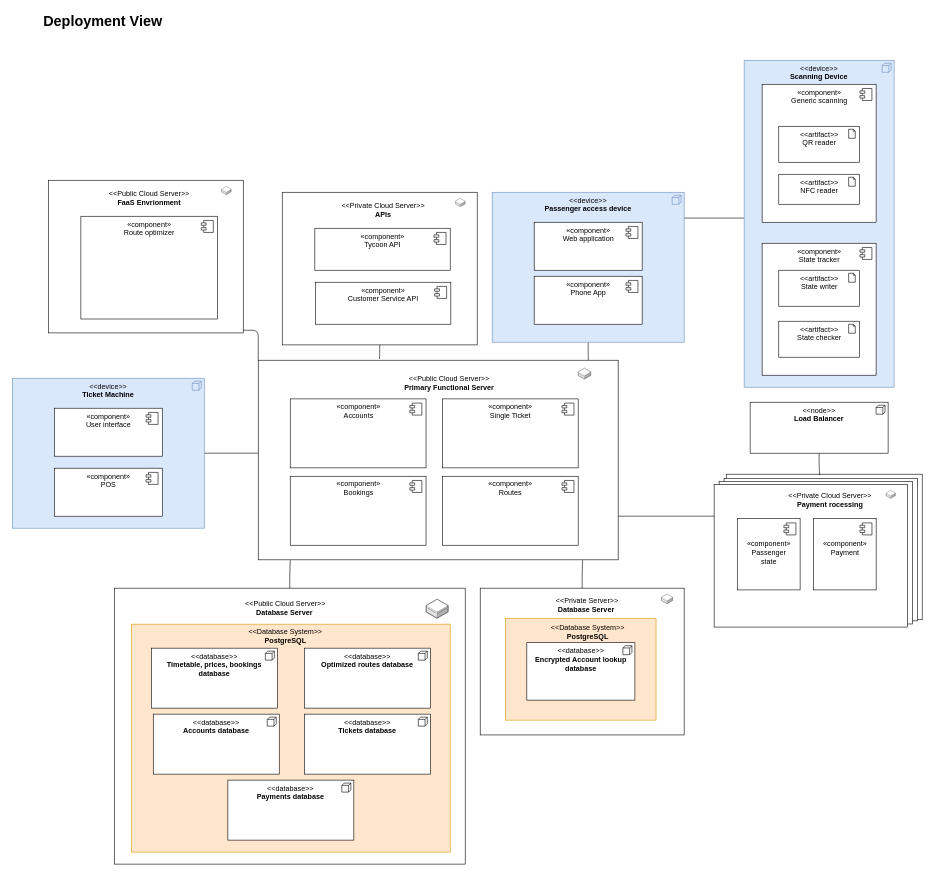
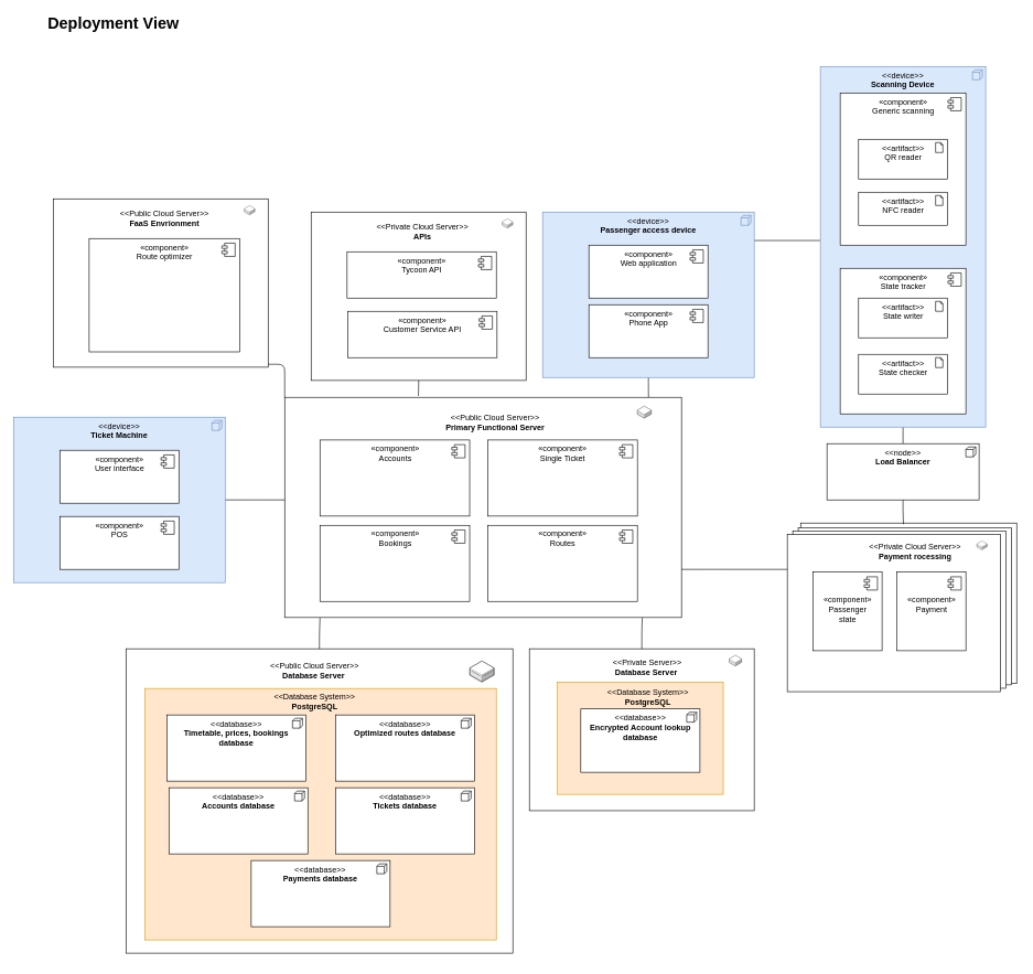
  <mxCell id="0" />
  <mxCell id="1" parent="0" />
  <mxCell id="2" value="" style="group" vertex="1" connectable="0" parent="1"><mxGeometry x="190" y="980" width="585" height="470" as="geometry" /></mxCell>
  <mxCell id="3" value="" style="rounded=0;whiteSpace=wrap;html=1;align=center;" vertex="1" parent="2"><mxGeometry width="585" height="460" as="geometry" /></mxCell>
  <mxCell id="4" value="" style="rounded=0;whiteSpace=wrap;html=1;fillColor=#ffe6cc;strokeColor=#d79b00;" vertex="1" parent="2"><mxGeometry x="28.75" y="60" width="531.25" height="380" as="geometry" /></mxCell>
  <mxCell id="5" value="" style="verticalLabelPosition=bottom;html=1;verticalAlign=top;strokeWidth=1;align=center;outlineConnect=0;dashed=0;outlineConnect=0;shape=mxgraph.aws3d.dataServer;strokeColor=#5E5E5E;aspect=fixed;" vertex="1" parent="2"><mxGeometry x="520" y="18.4" width="36.56" height="31.51" as="geometry" /></mxCell>
  <mxCell id="6" value="&amp;lt;&amp;lt;Public Cloud Server&amp;gt;&amp;gt;&lt;br&gt;&lt;b&gt;Database Server&lt;/b&gt;&amp;nbsp;" style="text;html=1;align=center;verticalAlign=middle;resizable=0;points=[];autosize=1;strokeColor=none;fillColor=none;" vertex="1" parent="2"><mxGeometry x="205" y="13.4" width="160" height="40" as="geometry" /></mxCell>
  <mxCell id="7" value="&amp;lt;&amp;lt;database&amp;gt;&amp;gt;&lt;br&gt;&lt;b&gt;Optimized routes database&lt;/b&gt;" style="html=1;outlineConnect=0;whiteSpace=wrap;shape=mxgraph.archimate.application;appType=node;align=center;verticalAlign=top;" vertex="1" parent="2"><mxGeometry x="316.88" y="100" width="210" height="100" as="geometry" /></mxCell>
  <mxCell id="8" value="&amp;lt;&amp;lt;database&amp;gt;&amp;gt;&lt;br&gt;&lt;b&gt;Timetable, prices, bookings database&lt;/b&gt;" style="html=1;outlineConnect=0;whiteSpace=wrap;shape=mxgraph.archimate.application;appType=node;align=center;verticalAlign=top;" vertex="1" parent="2"><mxGeometry x="61.88" y="100" width="210" height="100" as="geometry" /></mxCell>
  <mxCell id="9" value="&amp;lt;&amp;lt;database&amp;gt;&amp;gt;&lt;br&gt;&lt;b&gt;Accounts database&lt;/b&gt;" style="html=1;outlineConnect=0;whiteSpace=wrap;shape=mxgraph.archimate.application;appType=node;align=center;verticalAlign=top;" vertex="1" parent="2"><mxGeometry x="65" y="210" width="210" height="100" as="geometry" /></mxCell>
  <mxCell id="10" value="&amp;lt;&amp;lt;database&amp;gt;&amp;gt;&lt;br&gt;&lt;b&gt;Tickets database&lt;/b&gt;" style="html=1;outlineConnect=0;whiteSpace=wrap;shape=mxgraph.archimate.application;appType=node;align=center;verticalAlign=top;" vertex="1" parent="2"><mxGeometry x="316.88" y="210" width="210" height="100" as="geometry" /></mxCell>
  <mxCell id="11" value="&amp;lt;&amp;lt;Database System&amp;gt;&amp;gt;&lt;br&gt;&lt;b&gt;PostgreSQL&lt;/b&gt;" style="text;html=1;align=center;verticalAlign=middle;resizable=0;points=[];autosize=1;strokeColor=none;fillColor=none;" vertex="1" parent="2"><mxGeometry x="210" y="60" width="150" height="40" as="geometry" /></mxCell>
  <mxCell id="12" value="&amp;lt;&amp;lt;database&amp;gt;&amp;gt;&lt;br&gt;&lt;b&gt;Payments database&lt;/b&gt;" style="html=1;outlineConnect=0;whiteSpace=wrap;shape=mxgraph.archimate.application;appType=node;align=center;verticalAlign=top;" vertex="1" parent="2"><mxGeometry x="189.37" y="320" width="210" height="100" as="geometry" /></mxCell>
  <mxCell id="13" value="&lt;h1&gt;Deployment View&lt;/h1&gt;" style="text;strokeColor=none;align=left;fillColor=none;html=1;verticalAlign=middle;whiteSpace=wrap;rounded=0;" parent="1" vertex="1"><mxGeometry x="70" y="20" width="670" height="30" as="geometry" /></mxCell>
  <mxCell id="14" value="" style="group" vertex="1" connectable="0" parent="1"><mxGeometry x="800" y="980" width="340" height="250" as="geometry" /></mxCell>
  <mxCell id="15" value="" style="rounded=0;whiteSpace=wrap;html=1;align=center;" vertex="1" parent="14"><mxGeometry width="340" height="244.681" as="geometry" /></mxCell>
  <mxCell id="16" value="" style="rounded=0;whiteSpace=wrap;html=1;fillColor=#ffe6cc;strokeColor=#d79b00;" vertex="1" parent="14"><mxGeometry x="42.5" y="50.53" width="250.64" height="169.47" as="geometry" /></mxCell>
  <mxCell id="17" value="" style="verticalLabelPosition=bottom;html=1;verticalAlign=top;strokeWidth=1;align=center;outlineConnect=0;dashed=0;outlineConnect=0;shape=mxgraph.aws3d.dataServer;strokeColor=#5E5E5E;aspect=fixed;" vertex="1" parent="14"><mxGeometry x="302.222" y="9.787" width="18.649" height="16.073" as="geometry" /></mxCell>
  <mxCell id="18" value="&amp;lt;&amp;lt;Private Server&amp;gt;&amp;gt;&lt;br&gt;&lt;b&gt;Database Server&lt;/b&gt;&amp;nbsp;" style="text;html=1;align=center;verticalAlign=middle;resizable=0;points=[];autosize=1;strokeColor=none;fillColor=none;" vertex="1" parent="14"><mxGeometry x="112.563" y="7.575" width="130" height="40" as="geometry" /></mxCell>
  <mxCell id="19" value="&amp;lt;&amp;lt;database&amp;gt;&amp;gt;&lt;br&gt;&lt;b&gt;Encrypted Account lookup database&lt;/b&gt;" style="html=1;outlineConnect=0;whiteSpace=wrap;shape=mxgraph.archimate.application;appType=node;align=center;verticalAlign=top;" vertex="1" parent="14"><mxGeometry x="77.729" y="90.908" width="180.171" height="95.745" as="geometry" /></mxCell>
  <mxCell id="20" value="&amp;lt;&amp;lt;Database System&amp;gt;&amp;gt;&lt;br&gt;&lt;b&gt;PostgreSQL&lt;/b&gt;" style="text;html=1;align=center;verticalAlign=middle;resizable=0;points=[];autosize=1;strokeColor=none;fillColor=none;" vertex="1" parent="14"><mxGeometry x="104.071" y="54.04" width="150" height="40" as="geometry" /></mxCell>
  <mxCell id="21" style="edgeStyle=orthogonalEdgeStyle;html=1;endArrow=none;endFill=0;" edge="1" parent="1" source="23" target="35"><mxGeometry relative="1" as="geometry"><Array as="points"><mxPoint x="1230" y="363" /><mxPoint x="1230" y="363" /></Array></mxGeometry></mxCell>
  <mxCell id="22" style="edgeStyle=orthogonalEdgeStyle;html=1;entryX=0.917;entryY=0;entryDx=0;entryDy=0;entryPerimeter=0;endArrow=none;endFill=0;" edge="1" parent="1" source="23" target="63"><mxGeometry relative="1" as="geometry" /></mxCell>
  <mxCell id="23" value="&amp;lt;&amp;lt;device&amp;gt;&amp;gt;&lt;br&gt;&lt;b&gt;Passenger access device&lt;/b&gt;" style="html=1;outlineConnect=0;whiteSpace=wrap;shape=mxgraph.archimate.application;appType=node;align=center;verticalAlign=top;fillColor=#dae8fc;strokeColor=#6c8ebf;" vertex="1" parent="1"><mxGeometry x="820" y="320" width="320" height="250" as="geometry" /></mxCell>
  <mxCell id="24" value="«c&lt;span style=&quot;border-color: var(--border-color);&quot;&gt;omponent&lt;/span&gt;»&lt;br&gt;Web application" style="html=1;dropTarget=0;verticalAlign=top;" vertex="1" parent="1"><mxGeometry x="890" y="370" width="180" height="80" as="geometry" /></mxCell>
  <mxCell id="25" value="" style="shape=module;jettyWidth=8;jettyHeight=4;" vertex="1" parent="24"><mxGeometry x="1" width="20" height="20" relative="1" as="geometry"><mxPoint x="-27" y="7" as="offset" /></mxGeometry></mxCell>
  <mxCell id="26" value="«c&lt;span style=&quot;border-color: var(--border-color);&quot;&gt;omponent&lt;/span&gt;»&lt;br&gt;Phone App" style="html=1;dropTarget=0;verticalAlign=top;" vertex="1" parent="1"><mxGeometry x="890" y="460" width="180" height="80" as="geometry" /></mxCell>
  <mxCell id="27" value="" style="shape=module;jettyWidth=8;jettyHeight=4;" vertex="1" parent="26"><mxGeometry x="1" width="20" height="20" relative="1" as="geometry"><mxPoint x="-27" y="7" as="offset" /></mxGeometry></mxCell>
  <mxCell id="28" style="edgeStyle=orthogonalEdgeStyle;html=1;endArrow=none;endFill=0;" edge="1" parent="1" source="29"><mxGeometry relative="1" as="geometry"><mxPoint x="430" y="755" as="targetPoint" /></mxGeometry></mxCell>
  <mxCell id="29" value="&amp;lt;&amp;lt;device&amp;gt;&amp;gt;&lt;br&gt;&lt;b&gt;Ticket Machine&lt;/b&gt;" style="html=1;outlineConnect=0;whiteSpace=wrap;shape=mxgraph.archimate.application;appType=node;align=center;verticalAlign=top;fillColor=#dae8fc;strokeColor=#6c8ebf;" vertex="1" parent="1"><mxGeometry x="20" y="630" width="320" height="250" as="geometry" /></mxCell>
  <mxCell id="30" value="«c&lt;span style=&quot;border-color: var(--border-color);&quot;&gt;omponent&lt;/span&gt;»&lt;br&gt;User interface" style="html=1;dropTarget=0;verticalAlign=top;" vertex="1" parent="1"><mxGeometry x="90" y="680" width="180" height="80" as="geometry" /></mxCell>
  <mxCell id="31" value="" style="shape=module;jettyWidth=8;jettyHeight=4;" vertex="1" parent="30"><mxGeometry x="1" width="20" height="20" relative="1" as="geometry"><mxPoint x="-27" y="7" as="offset" /></mxGeometry></mxCell>
  <mxCell id="32" value="«c&lt;span style=&quot;border-color: var(--border-color);&quot;&gt;omponent&lt;/span&gt;»&lt;br&gt;POS" style="html=1;dropTarget=0;verticalAlign=top;" vertex="1" parent="1"><mxGeometry x="90" y="780" width="180" height="80" as="geometry" /></mxCell>
  <mxCell id="33" value="" style="shape=module;jettyWidth=8;jettyHeight=4;" vertex="1" parent="32"><mxGeometry x="1" width="20" height="20" relative="1" as="geometry"><mxPoint x="-27" y="7" as="offset" /></mxGeometry></mxCell>
+ <mxCell id="34" style="edgeStyle=orthogonalEdgeStyle;html=1;endArrow=none;endFill=0;" edge="1" parent="1" source="35" target="83"><mxGeometry relative="1" as="geometry" /></mxCell>
  <mxCell id="35" value="&amp;lt;&amp;lt;device&amp;gt;&amp;gt;&lt;br&gt;&lt;b&gt;Scanning Device&lt;/b&gt;" style="html=1;outlineConnect=0;whiteSpace=wrap;shape=mxgraph.archimate.application;appType=node;align=center;verticalAlign=top;fillColor=#dae8fc;strokeColor=#6c8ebf;" vertex="1" parent="1"><mxGeometry x="1240" y="100" width="250" height="545" as="geometry" /></mxCell>
  <mxCell id="36" value="«c&lt;span style=&quot;border-color: var(--border-color);&quot;&gt;omponent&lt;/span&gt;»&lt;br&gt;Generic scanning &lt;br&gt;" style="html=1;dropTarget=0;verticalAlign=top;" vertex="1" parent="1"><mxGeometry x="1270" y="140" width="190" height="230" as="geometry" /></mxCell>
  <mxCell id="37" value="" style="shape=module;jettyWidth=8;jettyHeight=4;" vertex="1" parent="36"><mxGeometry x="1" width="20" height="20" relative="1" as="geometry"><mxPoint x="-27" y="7" as="offset" /></mxGeometry></mxCell>
  <mxCell id="38" value="&amp;lt;&amp;lt;artifact&amp;gt;&amp;gt;&lt;br&gt;QR reader&lt;span style=&quot;color: rgba(0, 0, 0, 0); font-family: monospace; font-size: 0px; text-align: start;&quot;&gt;%3CmxGraphModel%3E%3Croot%3E%3CmxCell%20id%3D%220%22%2F%3E%3CmxCell%20id%3D%221%22%20parent%3D%220%22%2F%3E%3CmxCell%20id%3D%222%22%20value%3D%22%26amp%3Blt%3B%26amp%3Blt%3Bartifact%26amp%3Bgt%3B%26amp%3Bgt%3B%26lt%3Bbr%26gt%3BOCR%20training%2C%20update%20pipelines%22%20style%3D%22html%3D1%3BoutlineConnect%3D0%3BwhiteSpace%3Dwrap%3Bshape%3Dmxgraph.archimate3.application%3BappType%3Dartifact%3BarchiType%3Dsquare%3BverticalAlign%3Dtop%3B%22%20vertex%3D%221%22%20parent%3D%221%22%3E%3CmxGeometry%20x%3D%22285.5%22%20y%3D%22770%22%20width%3D%22134.5%22%20height%3D%2260%22%20as%3D%22geometry%22%2F%3E%3C%2FmxCell%3E%3C%2Froot%3E%3C%2FmxGraphModel%3E&lt;/span&gt;" style="html=1;outlineConnect=0;whiteSpace=wrap;shape=mxgraph.archimate3.application;appType=artifact;archiType=square;verticalAlign=top;" vertex="1" parent="1"><mxGeometry x="1297.75" y="210" width="134.5" height="60" as="geometry" /></mxCell>
  <mxCell id="39" value="&amp;lt;&amp;lt;artifact&amp;gt;&amp;gt;&lt;br&gt;NFC reader" style="html=1;outlineConnect=0;whiteSpace=wrap;shape=mxgraph.archimate3.application;appType=artifact;archiType=square;verticalAlign=top;" vertex="1" parent="1"><mxGeometry x="1297.75" y="290" width="134.5" height="50" as="geometry" /></mxCell>
  <mxCell id="40" value="«c&lt;span style=&quot;border-color: var(--border-color);&quot;&gt;omponent&lt;/span&gt;»&lt;br&gt;State tracker" style="html=1;dropTarget=0;verticalAlign=top;" vertex="1" parent="1"><mxGeometry x="1270" y="405" width="190" height="220" as="geometry" /></mxCell>
  <mxCell id="41" value="" style="shape=module;jettyWidth=8;jettyHeight=4;" vertex="1" parent="40"><mxGeometry x="1" width="20" height="20" relative="1" as="geometry"><mxPoint x="-27" y="7" as="offset" /></mxGeometry></mxCell>
  <mxCell id="42" value="&amp;lt;&amp;lt;artifact&amp;gt;&amp;gt;&lt;br&gt;State writer" style="html=1;outlineConnect=0;whiteSpace=wrap;shape=mxgraph.archimate3.application;appType=artifact;archiType=square;verticalAlign=top;" vertex="1" parent="1"><mxGeometry x="1297.75" y="450" width="134.5" height="60" as="geometry" /></mxCell>
  <mxCell id="43" value="&amp;lt;&amp;lt;artifact&amp;gt;&amp;gt;&lt;br&gt;State checker" style="html=1;outlineConnect=0;whiteSpace=wrap;shape=mxgraph.archimate3.application;appType=artifact;archiType=square;verticalAlign=top;" vertex="1" parent="1"><mxGeometry x="1297.75" y="535" width="134.5" height="60" as="geometry" /></mxCell>
  <mxCell id="44" value="" style="group" vertex="1" connectable="0" parent="1"><mxGeometry x="80" y="300" width="325" height="260" as="geometry" /></mxCell>
  <mxCell id="45" value="" style="rounded=0;whiteSpace=wrap;html=1;align=center;" vertex="1" parent="44"><mxGeometry width="325" height="254.468" as="geometry" /></mxCell>
  <mxCell id="46" value="" style="verticalLabelPosition=bottom;html=1;verticalAlign=top;strokeWidth=1;align=center;outlineConnect=0;dashed=0;outlineConnect=0;shape=mxgraph.aws3d.dataServer;strokeColor=#5E5E5E;aspect=fixed;" vertex="1" parent="44"><mxGeometry x="288.889" y="10.179" width="15.993" height="13.784" as="geometry" /></mxCell>
  <mxCell id="47" value="&amp;lt;&amp;lt;Public Cloud Server&amp;gt;&amp;gt;&lt;br&gt;&lt;b&gt;FaaS Envrionment&lt;/b&gt;" style="text;html=1;align=center;verticalAlign=middle;resizable=0;points=[];autosize=1;strokeColor=none;fillColor=none;" vertex="1" parent="44"><mxGeometry x="88.214" y="10.183" width="160" height="40" as="geometry" /></mxCell>
  <mxCell id="48" value="«c&lt;span style=&quot;border-color: var(--border-color);&quot;&gt;omponent&lt;/span&gt;»&lt;br&gt;Route optimizer" style="html=1;dropTarget=0;verticalAlign=top;" vertex="1" parent="44"><mxGeometry x="54.33" y="60" width="227.76" height="171.29" as="geometry" /></mxCell>
  <mxCell id="49" value="" style="shape=module;jettyWidth=8;jettyHeight=4;" vertex="1" parent="48"><mxGeometry x="1" width="20" height="20" relative="1" as="geometry"><mxPoint x="-27" y="7" as="offset" /></mxGeometry></mxCell>
  <mxCell id="50" value="" style="group" vertex="1" connectable="0" parent="1"><mxGeometry x="1190" y="790" width="350" height="260" as="geometry" /></mxCell>
  <mxCell id="51" value="" style="rounded=0;whiteSpace=wrap;html=1;align=center;" vertex="1" parent="50"><mxGeometry x="20.18" width="326.667" height="242.584" as="geometry" /></mxCell>
  <mxCell id="52" value="" style="group" vertex="1" connectable="0" parent="50"><mxGeometry y="17.416" width="350" height="242.584" as="geometry" /></mxCell>
  <mxCell id="53" value="" style="rounded=0;whiteSpace=wrap;html=1;align=center;" vertex="1" parent="52"><mxGeometry x="16.535" y="-10.323" width="322.441" height="237.422" as="geometry" /></mxCell>
  <mxCell id="54" value="" style="rounded=0;whiteSpace=wrap;html=1;align=center;" vertex="1" parent="52"><mxGeometry x="8.268" y="-5.161" width="322.441" height="237.422" as="geometry" /></mxCell>
  <mxCell id="55" value="" style="rounded=0;whiteSpace=wrap;html=1;align=center;" vertex="1" parent="52"><mxGeometry width="322.441" height="237.422" as="geometry" /></mxCell>
  <mxCell id="56" value="" style="verticalLabelPosition=bottom;html=1;verticalAlign=top;strokeWidth=1;align=center;outlineConnect=0;dashed=0;outlineConnect=0;shape=mxgraph.aws3d.dataServer;strokeColor=#5E5E5E;aspect=fixed;" vertex="1" parent="52"><mxGeometry x="286.614" y="9.497" width="15.466" height="13.33" as="geometry" /></mxCell>
  <mxCell id="57" value="&amp;lt;&amp;lt;Private Cloud Server&amp;gt;&amp;gt;&lt;br&gt;&lt;b&gt;Payment rocessing&lt;/b&gt;" style="text;html=1;align=center;verticalAlign=middle;resizable=0;points=[];autosize=1;strokeColor=none;fillColor=none;" vertex="1" parent="52"><mxGeometry x="112.992" y="6.916" width="160" height="40" as="geometry" /></mxCell>
  <mxCell id="58" value="&lt;br&gt;&lt;br&gt;«c&lt;span style=&quot;border-color: var(--border-color);&quot;&gt;omponent&lt;/span&gt;»&lt;br&gt;Payment" style="html=1;dropTarget=0;verticalAlign=top;" vertex="1" parent="52"><mxGeometry x="165.354" y="56.775" width="104.724" height="118.711" as="geometry" /></mxCell>
  <mxCell id="59" value="" style="shape=module;jettyWidth=8;jettyHeight=4;" vertex="1" parent="58"><mxGeometry x="1" width="20" height="20" relative="1" as="geometry"><mxPoint x="-27" y="7" as="offset" /></mxGeometry></mxCell>
  <mxCell id="60" value="&lt;br&gt;&lt;br&gt;«c&lt;span style=&quot;border-color: var(--border-color);&quot;&gt;omponent&lt;/span&gt;»&lt;br&gt;Passenger &lt;br&gt;state" style="html=1;dropTarget=0;verticalAlign=top;" vertex="1" parent="52"><mxGeometry x="38.583" y="56.775" width="104.724" height="118.711" as="geometry" /></mxCell>
  <mxCell id="61" value="" style="shape=module;jettyWidth=8;jettyHeight=4;" vertex="1" parent="60"><mxGeometry x="1" width="20" height="20" relative="1" as="geometry"><mxPoint x="-27" y="7" as="offset" /></mxGeometry></mxCell>
  <mxCell id="62" value="" style="group" vertex="1" connectable="0" parent="1"><mxGeometry x="430" y="600" width="600" height="340" as="geometry" /></mxCell>
  <mxCell id="63" value="" style="rounded=0;whiteSpace=wrap;html=1;align=center;" vertex="1" parent="62"><mxGeometry width="600" height="332.766" as="geometry" /></mxCell>
  <mxCell id="64" value="" style="verticalLabelPosition=bottom;html=1;verticalAlign=top;strokeWidth=1;align=center;outlineConnect=0;dashed=0;outlineConnect=0;shape=mxgraph.aws3d.dataServer;strokeColor=#5E5E5E;aspect=fixed;" vertex="1" parent="62"><mxGeometry x="533.333" y="13.311" width="20.914" height="18.025" as="geometry" /></mxCell>
  <mxCell id="65" value="&amp;lt;&amp;lt;Public Cloud Server&amp;gt;&amp;gt;&lt;br&gt;&lt;b&gt;Primary Functional Server&lt;/b&gt;" style="text;html=1;align=center;verticalAlign=middle;resizable=0;points=[];autosize=1;strokeColor=none;fillColor=none;" vertex="1" parent="62"><mxGeometry x="233.336" y="17.584" width="170" height="40" as="geometry" /></mxCell>
  <mxCell id="66" value="«c&lt;span style=&quot;border-color: var(--border-color);&quot;&gt;omponent&lt;/span&gt;»&lt;br&gt;Accounts" style="html=1;dropTarget=0;verticalAlign=top;" vertex="1" parent="62"><mxGeometry x="53.333" y="64.483" width="226.367" height="114.984" as="geometry" /></mxCell>
  <mxCell id="67" value="" style="shape=module;jettyWidth=8;jettyHeight=4;" vertex="1" parent="66"><mxGeometry x="1" width="20" height="20" relative="1" as="geometry"><mxPoint x="-27" y="7" as="offset" /></mxGeometry></mxCell>
  <mxCell id="68" value="«c&lt;span style=&quot;border-color: var(--border-color);&quot;&gt;omponent&lt;/span&gt;»&lt;br&gt;Single Ticket" style="html=1;dropTarget=0;verticalAlign=top;" vertex="1" parent="62"><mxGeometry x="306.967" y="64.483" width="226.367" height="114.984" as="geometry" /></mxCell>
  <mxCell id="69" value="" style="shape=module;jettyWidth=8;jettyHeight=4;" vertex="1" parent="68"><mxGeometry x="1" width="20" height="20" relative="1" as="geometry"><mxPoint x="-27" y="7" as="offset" /></mxGeometry></mxCell>
  <mxCell id="70" value="«c&lt;span style=&quot;border-color: var(--border-color);&quot;&gt;omponent&lt;/span&gt;»&lt;br&gt;Bookings" style="html=1;dropTarget=0;verticalAlign=top;" vertex="1" parent="62"><mxGeometry x="53.333" y="193.448" width="226.367" height="114.984" as="geometry" /></mxCell>
  <mxCell id="71" value="" style="shape=module;jettyWidth=8;jettyHeight=4;" vertex="1" parent="70"><mxGeometry x="1" width="20" height="20" relative="1" as="geometry"><mxPoint x="-27" y="7" as="offset" /></mxGeometry></mxCell>
  <mxCell id="72" value="«c&lt;span style=&quot;border-color: var(--border-color);&quot;&gt;omponent&lt;/span&gt;»&lt;br&gt;Routes" style="html=1;dropTarget=0;verticalAlign=top;" vertex="1" parent="62"><mxGeometry x="306.967" y="193.448" width="226.367" height="114.984" as="geometry" /></mxCell>
  <mxCell id="73" value="" style="shape=module;jettyWidth=8;jettyHeight=4;" vertex="1" parent="72"><mxGeometry x="1" width="20" height="20" relative="1" as="geometry"><mxPoint x="-27" y="7" as="offset" /></mxGeometry></mxCell>
  <mxCell id="74" value="" style="group" vertex="1" connectable="0" parent="1"><mxGeometry x="470" y="320" width="325" height="260" as="geometry" /></mxCell>
  <mxCell id="75" value="" style="rounded=0;whiteSpace=wrap;html=1;align=center;" vertex="1" parent="74"><mxGeometry width="325" height="254.468" as="geometry" /></mxCell>
  <mxCell id="76" value="" style="verticalLabelPosition=bottom;html=1;verticalAlign=top;strokeWidth=1;align=center;outlineConnect=0;dashed=0;outlineConnect=0;shape=mxgraph.aws3d.dataServer;strokeColor=#5E5E5E;aspect=fixed;" vertex="1" parent="74"><mxGeometry x="288.889" y="10.179" width="15.993" height="13.784" as="geometry" /></mxCell>
  <mxCell id="77" value="&amp;lt;&amp;lt;Private Cloud Server&amp;gt;&amp;gt;&lt;br&gt;&lt;b&gt;APIs&lt;/b&gt;" style="text;html=1;align=center;verticalAlign=middle;resizable=0;points=[];autosize=1;strokeColor=none;fillColor=none;" vertex="1" parent="74"><mxGeometry x="88.214" y="10.183" width="160" height="40" as="geometry" /></mxCell>
  <mxCell id="78" value="«c&lt;span style=&quot;border-color: var(--border-color);&quot;&gt;omponent&lt;/span&gt;»&lt;br&gt;Tycoon API" style="html=1;dropTarget=0;verticalAlign=top;" vertex="1" parent="74"><mxGeometry x="54.33" y="60" width="225.67" height="70" as="geometry" /></mxCell>
  <mxCell id="79" value="" style="shape=module;jettyWidth=8;jettyHeight=4;" vertex="1" parent="78"><mxGeometry x="1" width="20" height="20" relative="1" as="geometry"><mxPoint x="-27" y="7" as="offset" /></mxGeometry></mxCell>
  <mxCell id="80" value="«c&lt;span style=&quot;border-color: var(--border-color);&quot;&gt;omponent&lt;/span&gt;»&lt;br&gt;Customer Service API" style="html=1;dropTarget=0;verticalAlign=top;" vertex="1" parent="74"><mxGeometry x="55.38" y="150" width="225.67" height="70" as="geometry" /></mxCell>
  <mxCell id="81" value="" style="shape=module;jettyWidth=8;jettyHeight=4;" vertex="1" parent="80"><mxGeometry x="1" width="20" height="20" relative="1" as="geometry"><mxPoint x="-27" y="7" as="offset" /></mxGeometry></mxCell>
  <mxCell id="82" style="edgeStyle=orthogonalEdgeStyle;html=1;entryX=0.476;entryY=0.007;entryDx=0;entryDy=0;entryPerimeter=0;endArrow=none;endFill=0;" edge="1" parent="1" source="83" target="51"><mxGeometry relative="1" as="geometry" /></mxCell>
  <mxCell id="83" value="&amp;lt;&amp;lt;node&amp;gt;&amp;gt;&lt;br&gt;&lt;b&gt;Load Balancer&lt;/b&gt;" style="html=1;outlineConnect=0;whiteSpace=wrap;shape=mxgraph.archimate.application;appType=node;align=center;verticalAlign=top;" vertex="1" parent="1"><mxGeometry x="1250" y="670" width="230" height="85" as="geometry" /></mxCell>
  <mxCell id="84" style="edgeStyle=orthogonalEdgeStyle;html=1;entryX=0.089;entryY=1.002;entryDx=0;entryDy=0;entryPerimeter=0;endArrow=none;endFill=0;" edge="1" parent="1" source="3" target="63"><mxGeometry relative="1" as="geometry" /></mxCell>
  <mxCell id="85" style="edgeStyle=orthogonalEdgeStyle;html=1;entryX=0.901;entryY=1.002;entryDx=0;entryDy=0;entryPerimeter=0;endArrow=none;endFill=0;" edge="1" parent="1" source="15" target="63"><mxGeometry relative="1" as="geometry" /></mxCell>
  <mxCell id="86" style="edgeStyle=orthogonalEdgeStyle;html=1;endArrow=none;endFill=0;" edge="1" parent="1" source="63"><mxGeometry relative="1" as="geometry"><mxPoint x="1190" y="860" as="targetPoint" /><Array as="points"><mxPoint x="1080" y="860" /><mxPoint x="1080" y="860" /></Array></mxGeometry></mxCell>
  <mxCell id="87" style="edgeStyle=orthogonalEdgeStyle;html=1;entryX=0;entryY=0;entryDx=0;entryDy=0;endArrow=none;endFill=0;" edge="1" parent="1" source="45" target="63"><mxGeometry relative="1" as="geometry"><Array as="points"><mxPoint x="430" y="550" /></Array></mxGeometry></mxCell>
  <mxCell id="88" style="edgeStyle=orthogonalEdgeStyle;html=1;entryX=0.337;entryY=-0.006;entryDx=0;entryDy=0;entryPerimeter=0;endArrow=none;endFill=0;" edge="1" parent="1" source="75" target="63"><mxGeometry relative="1" as="geometry" /></mxCell>
